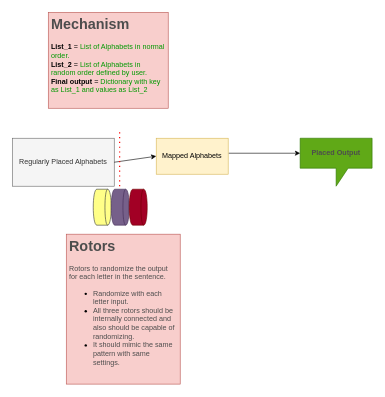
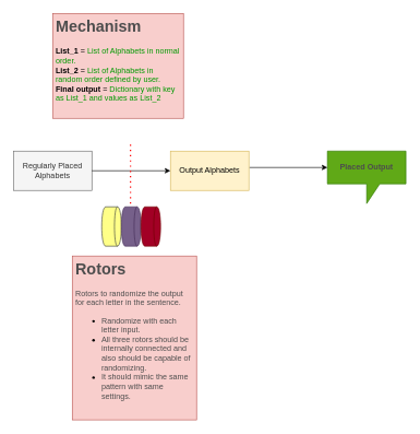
  <mxCell id="0" />
  <mxCell id="1" parent="0" />
- <mxCell id="2" value="Regularly Placed Alphabets" style="text;html=1;strokeColor=#666666;fillColor=#f5f5f5;align=center;verticalAlign=middle;whiteSpace=wrap;rounded=0;fontColor=#333333;" vertex="1" parent="1"><mxGeometry x="20" y="230" width="170" height="80" as="geometry" /></mxCell>
- <mxCell id="3" value="Mapped Alphabets" style="text;html=1;strokeColor=#d6b656;fillColor=#fff2cc;align=center;verticalAlign=middle;whiteSpace=wrap;rounded=0;" vertex="1" parent="1"><mxGeometry x="260" y="230" width="120" height="60" as="geometry" /></mxCell>
+ <mxCell id="2" value="Regularly Placed Alphabets" style="text;html=1;strokeColor=#666666;fillColor=#f5f5f5;align=center;verticalAlign=middle;whiteSpace=wrap;rounded=0;fontColor=#333333;" vertex="1" parent="1"><mxGeometry x="20" y="230" width="120" height="60" as="geometry" /></mxCell>
+ <mxCell id="3" value="Output Alphabets" style="text;html=1;strokeColor=#d6b656;fillColor=#fff2cc;align=center;verticalAlign=middle;whiteSpace=wrap;rounded=0;" vertex="1" parent="1"><mxGeometry x="260" y="230" width="120" height="60" as="geometry" /></mxCell>
  <mxCell id="4" value="&lt;h1&gt;&lt;font color=&quot;#4d4d4d&quot;&gt;&lt;span&gt;Mechanism&lt;/span&gt;&lt;br&gt;&lt;/font&gt;&lt;/h1&gt;&lt;div&gt;&lt;b&gt;List_1&lt;/b&gt; = &lt;font color=&quot;#009900&quot;&gt;List of Alphabets in normal order.&lt;/font&gt;&lt;/div&gt;&lt;div&gt;&lt;b&gt;List_2&lt;/b&gt; = &lt;font color=&quot;#009900&quot;&gt;List of Alphabets in random order defined by user.&lt;/font&gt;&lt;/div&gt;&lt;div&gt;&lt;b&gt;Final output&lt;/b&gt; = &lt;font color=&quot;#009900&quot;&gt;Dictionary with key as List_1 and values as List_2&lt;/font&gt;&lt;/div&gt;" style="text;html=1;strokeColor=#b85450;fillColor=#f8cecc;spacing=5;spacingTop=-20;whiteSpace=wrap;overflow=hidden;rounded=0;" vertex="1" parent="1"><mxGeometry x="80" y="20" width="200" height="160" as="geometry" /></mxCell>
  <mxCell id="5" value="&lt;font color=&quot;#4d4d4d&quot;&gt;&lt;b&gt;Placed Output&lt;/b&gt;&lt;/font&gt;" style="shape=callout;whiteSpace=wrap;html=1;perimeter=calloutPerimeter;fillColor=#60a917;strokeColor=#2D7600;fontColor=#ffffff;" vertex="1" parent="1"><mxGeometry x="500" y="230" width="120" height="80" as="geometry" /></mxCell>
  <mxCell id="6" value="" style="endArrow=classic;html=1;exitX=1;exitY=0.5;exitDx=0;exitDy=0;entryX=0;entryY=0.5;entryDx=0;entryDy=0;" edge="1" parent="1" source="2" target="3"><mxGeometry width="50" height="50" relative="1" as="geometry"><mxPoint x="180" y="180" as="sourcePoint" /><mxPoint x="230" y="130" as="targetPoint" /></mxGeometry></mxCell>
  <mxCell id="7" value="" style="endArrow=classic;html=1;entryX=0;entryY=0;entryDx=0;entryDy=25;entryPerimeter=0;" edge="1" parent="1" target="5"><mxGeometry width="50" height="50" relative="1" as="geometry"><mxPoint x="381" y="255" as="sourcePoint" /><mxPoint x="230" y="130" as="targetPoint" /></mxGeometry></mxCell>
  <mxCell id="8" value="" style="endArrow=none;dashed=1;html=1;dashPattern=1 3;strokeWidth=2;strokeColor=#FF0000;" edge="1" parent="1"><mxGeometry width="50" height="50" relative="1" as="geometry"><mxPoint x="199" y="310" as="sourcePoint" /><mxPoint x="199" y="220" as="targetPoint" /></mxGeometry></mxCell>
  <mxCell id="9" value="" style="shape=cylinder;whiteSpace=wrap;html=1;boundedLbl=1;backgroundOutline=1;rotation=90;fillColor=#ffff88;strokeColor=#36393d;" vertex="1" parent="1"><mxGeometry x="140" y="330" width="60" height="30" as="geometry" /></mxCell>
  <mxCell id="10" value="" style="shape=cylinder;whiteSpace=wrap;html=1;boundedLbl=1;backgroundOutline=1;rotation=90;fillColor=#76608a;strokeColor=#432D57;fontColor=#ffffff;" vertex="1" parent="1"><mxGeometry x="170" y="330" width="60" height="30" as="geometry" /></mxCell>
  <mxCell id="11" value="" style="shape=cylinder;whiteSpace=wrap;html=1;boundedLbl=1;backgroundOutline=1;rotation=90;fillColor=#a20025;strokeColor=#6F0000;fontColor=#ffffff;" vertex="1" parent="1"><mxGeometry x="200" y="330" width="60" height="30" as="geometry" /></mxCell>
  <mxCell id="12" value="&lt;h1&gt;&lt;font color=&quot;#4d4d4d&quot;&gt;Rotors&lt;/font&gt;&lt;/h1&gt;&lt;div&gt;&lt;font color=&quot;#4d4d4d&quot;&gt;Rotors to randomize&amp;nbsp;the output for each letter in the sentence.&lt;/font&gt;&lt;/div&gt;&lt;div&gt;&lt;ul&gt;&lt;li&gt;&lt;font color=&quot;#4d4d4d&quot;&gt;Randomize&amp;nbsp;with each letter input.&lt;/font&gt;&lt;/li&gt;&lt;li&gt;&lt;font color=&quot;#4d4d4d&quot;&gt;All three rotors should be internally connected and also should be capable of randomizing.&lt;/font&gt;&lt;/li&gt;&lt;li&gt;&lt;font color=&quot;#4d4d4d&quot;&gt;It should mimic the same pattern with same settings.&lt;/font&gt;&lt;/li&gt;&lt;/ul&gt;&lt;/div&gt;" style="text;html=1;strokeColor=#b85450;fillColor=#f8cecc;spacing=5;spacingTop=-20;whiteSpace=wrap;overflow=hidden;rounded=0;" vertex="1" parent="1"><mxGeometry x="110" y="390" width="190" height="250" as="geometry" /></mxCell>
